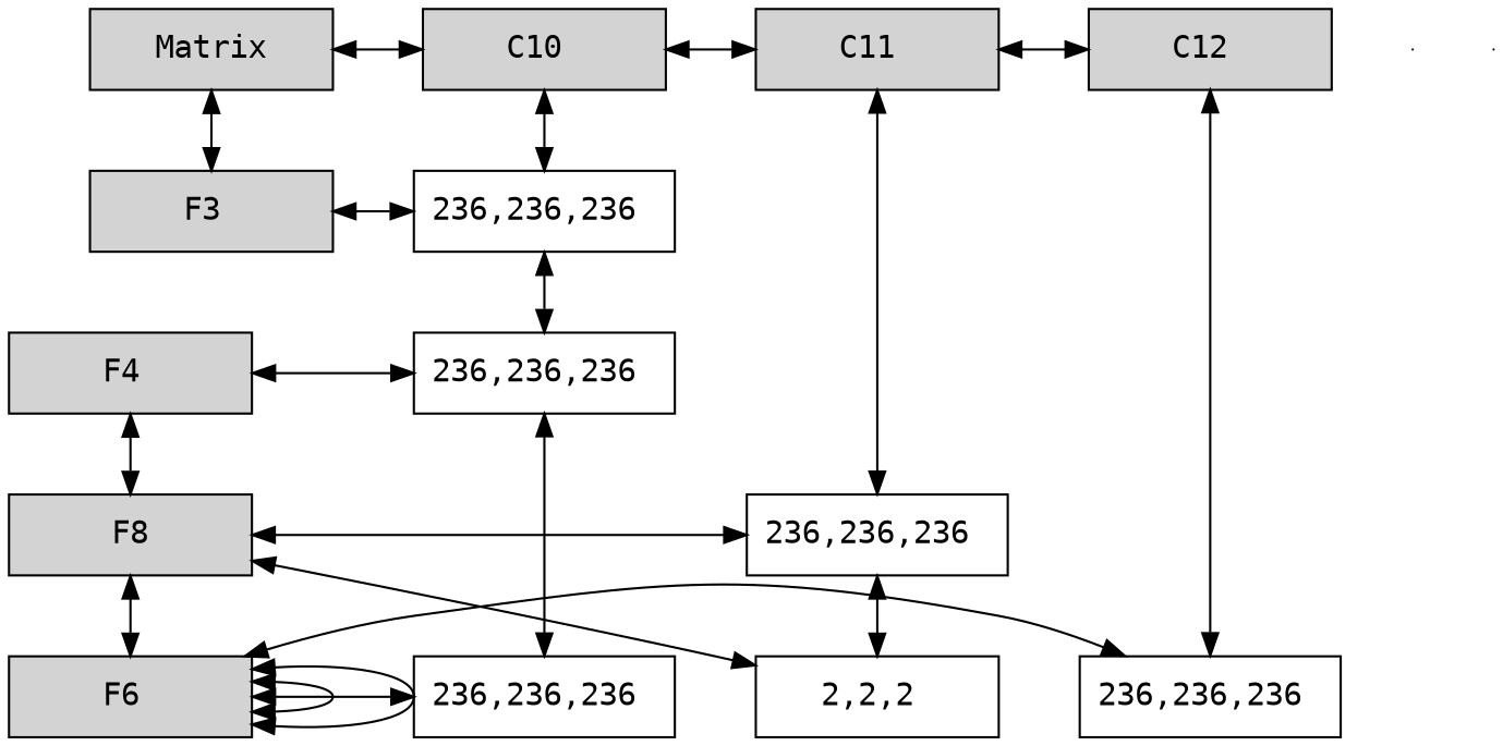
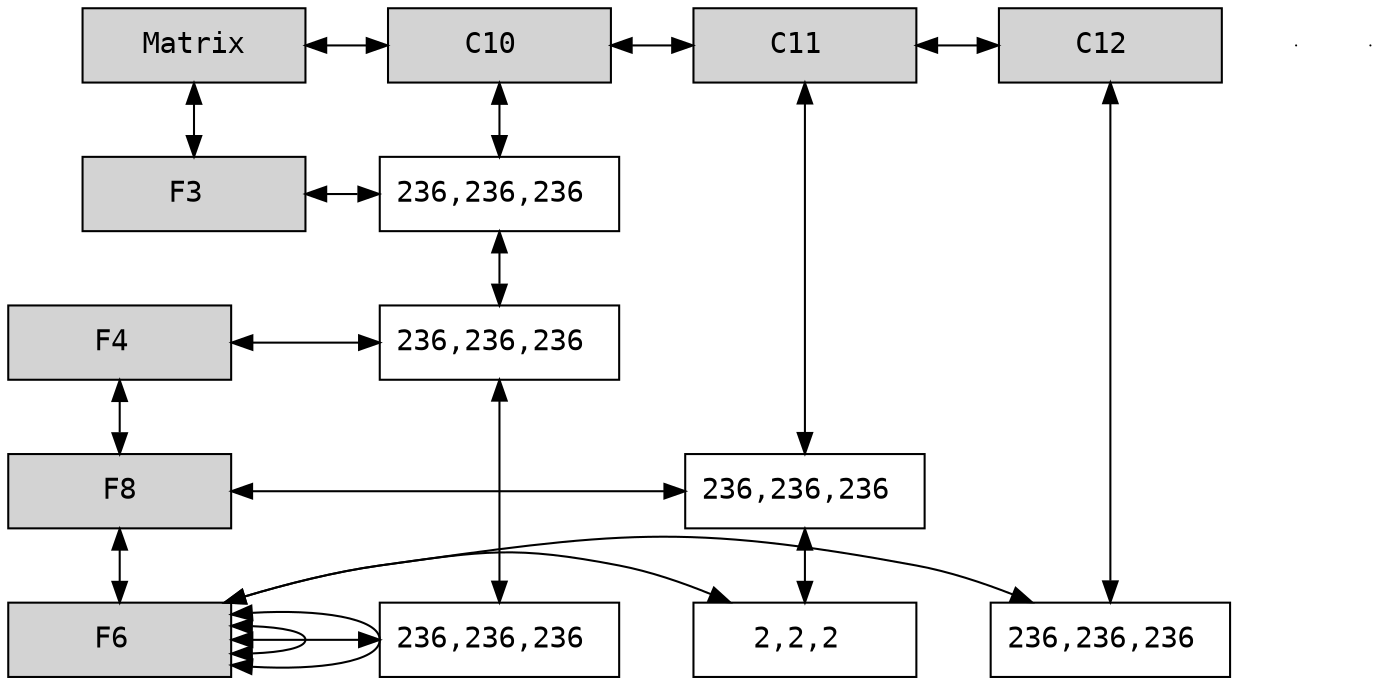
  digraph {
    fontname="DejaVu Sans Mono"
    nodesep=0.5
    node [fontname="DejaVu Sans Mono" group=0 shape=box]
    edge [dir=both fontname="DejaVu Sans Mono"]
    n1 [label="F3 " style=filled width=1.5]
    n2 [group=10 label="236,236,236 " width=1.5]
    n3 [label="F4 " style=filled width=1.5]
    n4 [group=10 label="236,236,236 " width=1.5]
    n5 [label=F8 style=filled width=1.5]
    n6 [group=11 label="236,236,236 " width=1.5]
    n7 [label="F6 " style=filled width=1.5]
    n8 [group=12 label="236,236,236 " width=1.5]
    n9 [group=11 label="2,2,2 " width=1.5]
    n10 [group=10 label="236,236,236 " width=1.5]
    n11 [label=Matrix style=filled width=1.5]
    n12 [group=10 label="C10 " style=filled width=1.5]
    n13 [group=11 label="C11 " style=filled width=1.5]
    n14 [group=12 label="C12 " style=filled width=1.5]
    e0 [shape=point width=0 group=""]
    e1 [shape=point width=0 group=""]
    subgraph sub_1 {
      rank=same
      n1
      n2
    }
    subgraph sub_2 {
      rank=same
      n3
      n4
    }
    subgraph sub_3 {
      rank=same
      n5
      n6
    }
    subgraph sub_4 {
      rank=same
      n7
      n8
    }
    subgraph sub_5 {
      rank=same
      n7
      n9
    }
    subgraph sub_6 {
      rank=same
      n7
      n10
    }
    subgraph sub_7 {
      rank=same
      n11
      n12
    }
    subgraph sub_8 {
      rank=same
      n11
      n13
    }
    subgraph sub_9 {
      rank=same
      n11
      n14
    }
    n1 -> n2
    n2 -> n4
    n3 -> n4
    n3 -> n5
    n4 -> n10
    n5 -> n6
    n5 -> n7
    n6 -> n9
    n7 -> n7
    n7 -> n7
    n7 -> n8
-   n5 -> n9
+   n7 -> n9
    n7 -> n10
    n11 -> n1
    n11 -> n12
    n12 -> n2
    n12 -> n13
    n13 -> n6
    n13 -> n14
    n14 -> n8
  }
